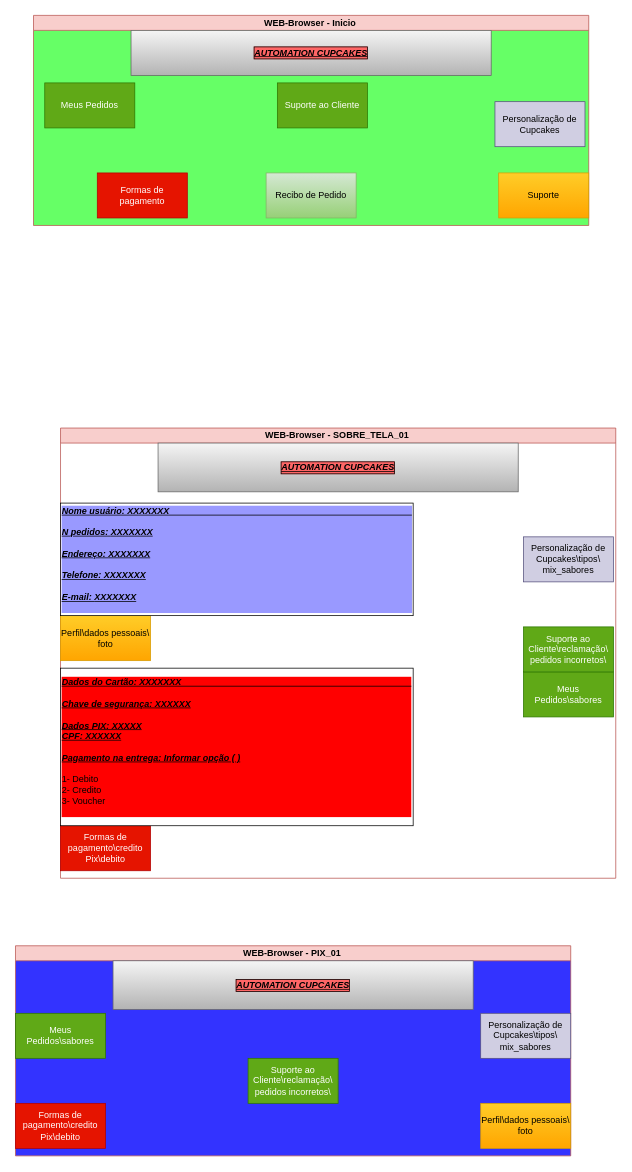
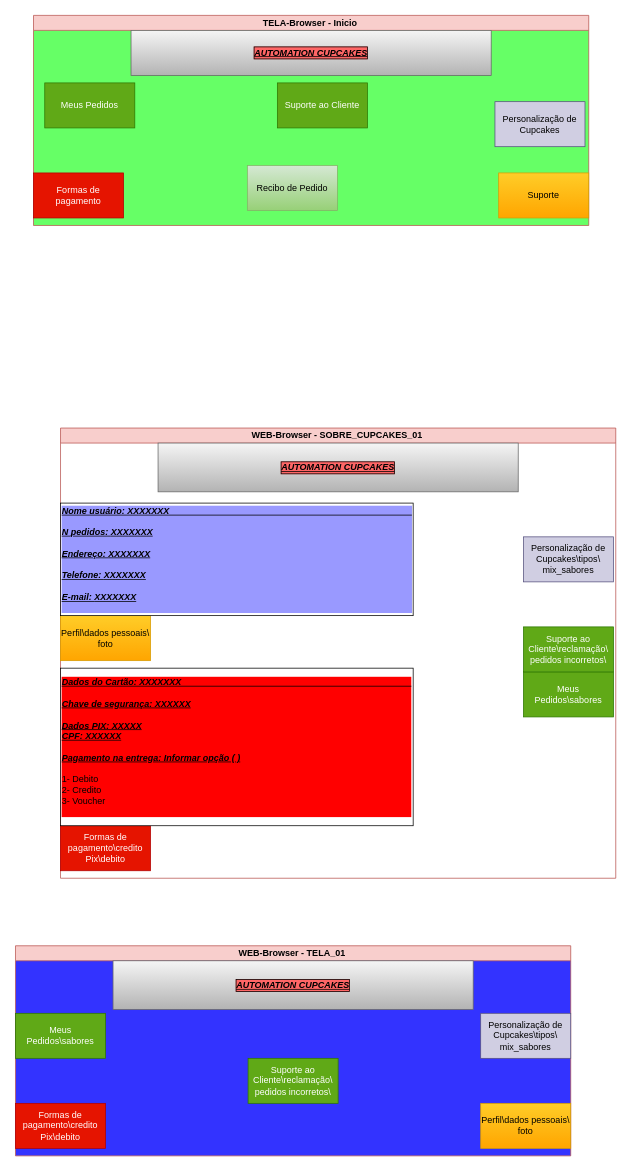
  <mxCell id="0" />
  <mxCell id="1" parent="0" />
- <mxCell id="2" value="WEB-Browser - Inicio&amp;nbsp;" style="swimlane;html=1;startSize=20;horizontal=1;containerType=tree;glass=0;fillColor=#f8cecc;strokeColor=#b85450;swimlaneFillColor=#66FF66;gradientColor=none;" parent="1" vertex="1"><mxGeometry x="44" y="20" width="740" height="280" as="geometry" /></mxCell>
+ <mxCell id="2" value="TELA-Browser - Inicio&amp;nbsp;" style="swimlane;html=1;startSize=20;horizontal=1;containerType=tree;glass=0;fillColor=#f8cecc;strokeColor=#b85450;swimlaneFillColor=#66FF66;gradientColor=none;" parent="1" vertex="1"><mxGeometry x="44" y="20" width="740" height="280" as="geometry" /></mxCell>
  <mxCell id="3" value="Meus Pedidos" style="rounded=0;whiteSpace=wrap;html=1;fillColor=#60a917;fontColor=#ffffff;strokeColor=#2D7600;" vertex="1" parent="2"><mxGeometry x="15" y="90" width="120" height="60" as="geometry" /></mxCell>
- <mxCell id="4" value="Formas de pagamento" style="rounded=0;whiteSpace=wrap;html=1;fillColor=#e51400;fontColor=#ffffff;strokeColor=#B20000;" vertex="1" parent="2"><mxGeometry x="85" y="210" width="120" height="60" as="geometry" /></mxCell>
+ <mxCell id="4" value="Formas de pagamento" style="rounded=0;whiteSpace=wrap;html=1;fillColor=#e51400;fontColor=#ffffff;strokeColor=#B20000;" vertex="1" parent="2"><mxGeometry y="210" width="120" height="60" as="geometry" /></mxCell>
  <mxCell id="5" value="Personalização de Cupcakes" style="rounded=0;whiteSpace=wrap;html=1;fillColor=#d0cee2;strokeColor=#56517e;" vertex="1" parent="2"><mxGeometry x="615" y="115" width="120" height="60" as="geometry" /></mxCell>
  <mxCell id="6" value="Suporte ao Cliente" style="rounded=0;whiteSpace=wrap;html=1;fillColor=#60a917;fontColor=#ffffff;strokeColor=#2D7600;" vertex="1" parent="2"><mxGeometry x="325" y="90" width="120" height="60" as="geometry" /></mxCell>
  <mxCell id="7" value="Suporte" style="rounded=0;whiteSpace=wrap;html=1;fillColor=#ffcd28;strokeColor=#d79b00;gradientColor=#ffa500;" vertex="1" parent="2"><mxGeometry x="620" y="210" width="120" height="60" as="geometry" /></mxCell>
  <mxCell id="8" value="AUTOMATION CUPCAKES" style="rounded=0;whiteSpace=wrap;html=1;fontStyle=7;labelBackgroundColor=#FF6666;labelBorderColor=default;fillColor=#f5f5f5;gradientColor=#b3b3b3;strokeColor=#666666;" vertex="1" parent="2"><mxGeometry x="130" y="20" width="480" height="60" as="geometry" /></mxCell>
- <mxCell id="9" value="Recibo de Pedido" style="rounded=0;whiteSpace=wrap;html=1;fillColor=#d5e8d4;gradientColor=#97d077;strokeColor=#82b366;" vertex="1" parent="2"><mxGeometry x="310" y="210" width="120" height="60" as="geometry" /></mxCell>
- <mxCell id="10" value="WEB-Browser - SOBRE_TELA_01&amp;nbsp;" style="swimlane;html=1;startSize=20;horizontal=1;containerType=tree;glass=0;fillColor=#f8cecc;strokeColor=#b85450;swimlaneFillColor=#FFFFFF;" vertex="1" parent="1"><mxGeometry x="80" y="570" width="740" height="600" as="geometry" /></mxCell>
+ <mxCell id="9" value="Recibo de Pedido" style="rounded=0;whiteSpace=wrap;html=1;fillColor=#d5e8d4;gradientColor=#97d077;strokeColor=#82b366;" vertex="1" parent="2"><mxGeometry x="285" y="200" width="120" height="60" as="geometry" /></mxCell>
+ <mxCell id="10" value="WEB-Browser - SOBRE_CUPCAKES_01&amp;nbsp;" style="swimlane;html=1;startSize=20;horizontal=1;containerType=tree;glass=0;fillColor=#f8cecc;strokeColor=#b85450;swimlaneFillColor=#FFFFFF;" vertex="1" parent="1"><mxGeometry x="80" y="570" width="740" height="600" as="geometry" /></mxCell>
  <mxCell id="11" value="Meus Pedidos\sabores" style="rounded=0;whiteSpace=wrap;html=1;fillColor=#60a917;fontColor=#ffffff;strokeColor=#2D7600;" vertex="1" parent="10"><mxGeometry x="617" y="325" width="120" height="60" as="geometry" /></mxCell>
  <mxCell id="12" value="Formas de pagamento\credito&lt;div&gt;Pix\debito&lt;/div&gt;" style="rounded=0;whiteSpace=wrap;html=1;fillColor=#e51400;fontColor=#ffffff;strokeColor=#B20000;" vertex="1" parent="10"><mxGeometry y="530" width="120" height="60" as="geometry" /></mxCell>
  <mxCell id="13" value="Personalização de Cupcakes\tipos\&lt;div&gt;mix_sabores&lt;/div&gt;" style="rounded=0;whiteSpace=wrap;html=1;fillColor=#d0cee2;strokeColor=#56517e;" vertex="1" parent="10"><mxGeometry x="617" y="145" width="120" height="60" as="geometry" /></mxCell>
  <mxCell id="14" value="Suporte ao Cliente\reclamação\&lt;div&gt;pedidos incorretos\&lt;/div&gt;" style="rounded=0;whiteSpace=wrap;html=1;fillColor=#60a917;fontColor=#ffffff;strokeColor=#2D7600;" vertex="1" parent="10"><mxGeometry x="617" y="265" width="120" height="60" as="geometry" /></mxCell>
  <mxCell id="15" value="Perfil\dados pessoais\&lt;div&gt;foto&lt;/div&gt;" style="rounded=0;whiteSpace=wrap;html=1;fillColor=#ffcd28;strokeColor=#d79b00;gradientColor=#ffa500;" vertex="1" parent="10"><mxGeometry y="250" width="120" height="60" as="geometry" /></mxCell>
  <mxCell id="16" value="AUTOMATION CUPCAKES" style="rounded=0;whiteSpace=wrap;html=1;fontStyle=7;labelBackgroundColor=#FF6666;labelBorderColor=default;fillColor=#f5f5f5;gradientColor=#b3b3b3;strokeColor=#666666;" vertex="1" parent="10"><mxGeometry x="130" y="20" width="480" height="65" as="geometry" /></mxCell>
  <mxCell id="17" value="&lt;b&gt;&lt;i&gt;&lt;u&gt;Nome usuário: XXXXXXX&amp;nbsp; &amp;nbsp; &amp;nbsp; &amp;nbsp; &amp;nbsp; &amp;nbsp; &amp;nbsp; &amp;nbsp; &amp;nbsp; &amp;nbsp; &amp;nbsp; &amp;nbsp; &amp;nbsp; &amp;nbsp; &amp;nbsp; &amp;nbsp; &amp;nbsp; &amp;nbsp; &amp;nbsp; &amp;nbsp; &amp;nbsp; &amp;nbsp; &amp;nbsp; &amp;nbsp; &amp;nbsp; &amp;nbsp; &amp;nbsp; &amp;nbsp; &amp;nbsp; &amp;nbsp; &amp;nbsp; &amp;nbsp; &amp;nbsp; &amp;nbsp; &amp;nbsp; &amp;nbsp; &amp;nbsp; &amp;nbsp; &amp;nbsp; &amp;nbsp; &amp;nbsp; &amp;nbsp; &amp;nbsp; &amp;nbsp; &amp;nbsp; &amp;nbsp; &amp;nbsp; &amp;nbsp; &amp;nbsp;&lt;/u&gt;&lt;/i&gt;&lt;/b&gt;&lt;div&gt;&lt;b&gt;&lt;i&gt;&lt;u&gt;&lt;br&gt;&lt;/u&gt;&lt;/i&gt;&lt;/b&gt;&lt;div&gt;&lt;b&gt;&lt;i&gt;&lt;u&gt;N pedidos:&amp;nbsp;&lt;span style=&quot;&quot;&gt;XXXXXXX&lt;/span&gt;&lt;/u&gt;&lt;/i&gt;&lt;/b&gt;&lt;/div&gt;&lt;div&gt;&lt;b&gt;&lt;i&gt;&lt;u&gt;&lt;span style=&quot;&quot;&gt;&lt;br&gt;&lt;/span&gt;&lt;/u&gt;&lt;/i&gt;&lt;/b&gt;&lt;/div&gt;&lt;div&gt;&lt;b&gt;&lt;i&gt;&lt;u&gt;Endereço:&amp;nbsp;&lt;span style=&quot;&quot;&gt;XXXXXXX&lt;/span&gt;&lt;/u&gt;&lt;/i&gt;&lt;/b&gt;&lt;/div&gt;&lt;div&gt;&lt;b&gt;&lt;i&gt;&lt;u&gt;&lt;span style=&quot;&quot;&gt;&lt;br&gt;&lt;/span&gt;&lt;/u&gt;&lt;/i&gt;&lt;/b&gt;&lt;/div&gt;&lt;div&gt;&lt;b&gt;&lt;i&gt;&lt;u&gt;Telefone:&amp;nbsp;&lt;span style=&quot;&quot;&gt;XXXXXXX&lt;/span&gt;&lt;/u&gt;&lt;/i&gt;&lt;/b&gt;&lt;/div&gt;&lt;div&gt;&lt;b&gt;&lt;i&gt;&lt;u&gt;&lt;span style=&quot;&quot;&gt;&lt;br&gt;&lt;/span&gt;&lt;/u&gt;&lt;/i&gt;&lt;/b&gt;&lt;/div&gt;&lt;div&gt;&lt;b&gt;&lt;i&gt;&lt;u&gt;E-mail:&amp;nbsp;&lt;span style=&quot;&quot;&gt;XXXXXXX&lt;/span&gt;&lt;/u&gt;&lt;/i&gt;&lt;/b&gt;&lt;/div&gt;&lt;/div&gt;&lt;div&gt;&lt;b&gt;&lt;i&gt;&lt;u&gt;&lt;span style=&quot;&quot;&gt;&lt;br&gt;&lt;/span&gt;&lt;/u&gt;&lt;/i&gt;&lt;/b&gt;&lt;/div&gt;" style="rounded=0;whiteSpace=wrap;html=1;align=left;labelBackgroundColor=#9999FF;" vertex="1" parent="10"><mxGeometry y="100" width="470" height="150" as="geometry" /></mxCell>
  <mxCell id="18" value="&lt;b&gt;&lt;i&gt;&lt;u&gt;Dados do Cartão: XXXXXXX&amp;nbsp; &amp;nbsp; &amp;nbsp; &amp;nbsp; &amp;nbsp; &amp;nbsp; &amp;nbsp; &amp;nbsp; &amp;nbsp; &amp;nbsp; &amp;nbsp; &amp;nbsp; &amp;nbsp; &amp;nbsp; &amp;nbsp; &amp;nbsp; &amp;nbsp; &amp;nbsp; &amp;nbsp; &amp;nbsp; &amp;nbsp; &amp;nbsp; &amp;nbsp; &amp;nbsp; &amp;nbsp; &amp;nbsp; &amp;nbsp; &amp;nbsp; &amp;nbsp; &amp;nbsp; &amp;nbsp; &amp;nbsp; &amp;nbsp; &amp;nbsp; &amp;nbsp; &amp;nbsp; &amp;nbsp; &amp;nbsp; &amp;nbsp; &amp;nbsp; &amp;nbsp; &amp;nbsp; &amp;nbsp; &amp;nbsp; &amp;nbsp; &amp;nbsp;&amp;nbsp;&lt;/u&gt;&lt;/i&gt;&lt;/b&gt;&lt;div&gt;&lt;b&gt;&lt;i&gt;&lt;u&gt;&lt;br&gt;&lt;/u&gt;&lt;/i&gt;&lt;/b&gt;&lt;div&gt;&lt;b&gt;&lt;i&gt;&lt;u&gt;Chave de segurança: XXXXXX&lt;/u&gt;&lt;/i&gt;&lt;/b&gt;&lt;/div&gt;&lt;div&gt;&lt;b&gt;&lt;i&gt;&lt;u&gt;&lt;span style=&quot;&quot;&gt;&lt;br&gt;&lt;/span&gt;&lt;/u&gt;&lt;/i&gt;&lt;/b&gt;&lt;/div&gt;&lt;div&gt;&lt;b&gt;&lt;i&gt;&lt;u&gt;Dados PIX: XXXXX&lt;/u&gt;&lt;/i&gt;&lt;/b&gt;&lt;/div&gt;&lt;div&gt;&lt;b&gt;&lt;i&gt;&lt;u&gt;CPF: XXXXXX&lt;/u&gt;&lt;/i&gt;&lt;/b&gt;&lt;/div&gt;&lt;div&gt;&lt;b&gt;&lt;i&gt;&lt;u&gt;&lt;span style=&quot;&quot;&gt;&lt;br&gt;&lt;/span&gt;&lt;/u&gt;&lt;/i&gt;&lt;/b&gt;&lt;/div&gt;&lt;div&gt;&lt;b&gt;&lt;i&gt;&lt;u&gt;Pagamento na entrega: Informar opção ( )&lt;/u&gt;&lt;/i&gt;&lt;/b&gt;&lt;/div&gt;&lt;div&gt;&lt;br&gt;&lt;/div&gt;&lt;/div&gt;&lt;div&gt;1- Debito&lt;/div&gt;&lt;div&gt;2- Credito&lt;/div&gt;&lt;div&gt;3- Voucher&lt;/div&gt;&lt;div&gt;&lt;b&gt;&lt;i&gt;&lt;u&gt;&lt;span style=&quot;&quot;&gt;&lt;br&gt;&lt;/span&gt;&lt;/u&gt;&lt;/i&gt;&lt;/b&gt;&lt;/div&gt;" style="rounded=0;whiteSpace=wrap;html=1;align=left;labelBackgroundColor=#FF0000;" vertex="1" parent="10"><mxGeometry y="320" width="470" height="210" as="geometry" /></mxCell>
- <mxCell id="19" value="WEB-Browser - PIX_01&amp;nbsp;" style="swimlane;html=1;startSize=20;horizontal=1;containerType=tree;glass=0;fillColor=#f8cecc;strokeColor=#b85450;swimlaneFillColor=#3333FF;" vertex="1" parent="1"><mxGeometry x="20" y="1260" width="740" height="280" as="geometry" /></mxCell>
+ <mxCell id="19" value="WEB-Browser - TELA_01&amp;nbsp;" style="swimlane;html=1;startSize=20;horizontal=1;containerType=tree;glass=0;fillColor=#f8cecc;strokeColor=#b85450;swimlaneFillColor=#3333FF;" vertex="1" parent="1"><mxGeometry x="20" y="1260" width="740" height="280" as="geometry" /></mxCell>
  <mxCell id="20" value="Meus Pedidos\sabores" style="rounded=0;whiteSpace=wrap;html=1;fillColor=#60a917;fontColor=#ffffff;strokeColor=#2D7600;" vertex="1" parent="19"><mxGeometry y="90" width="120" height="60" as="geometry" /></mxCell>
  <mxCell id="21" value="Formas de pagamento\credito&lt;div&gt;Pix\debito&lt;/div&gt;" style="rounded=0;whiteSpace=wrap;html=1;fillColor=#e51400;fontColor=#ffffff;strokeColor=#B20000;" vertex="1" parent="19"><mxGeometry y="210" width="120" height="60" as="geometry" /></mxCell>
  <mxCell id="22" value="Personalização de Cupcakes\tipos\&lt;div&gt;mix_sabores&lt;/div&gt;" style="rounded=0;whiteSpace=wrap;html=1;fillColor=#d0cee2;strokeColor=#56517e;" vertex="1" parent="19"><mxGeometry x="620" y="90" width="120" height="60" as="geometry" /></mxCell>
  <mxCell id="23" value="Suporte ao Cliente\reclamação\&lt;div&gt;pedidos incorretos\&lt;/div&gt;" style="rounded=0;whiteSpace=wrap;html=1;fillColor=#60a917;fontColor=#ffffff;strokeColor=#2D7600;" vertex="1" parent="19"><mxGeometry x="310" y="150" width="120" height="60" as="geometry" /></mxCell>
  <mxCell id="24" value="Perfil\dados pessoais\&lt;div&gt;foto&lt;/div&gt;" style="rounded=0;whiteSpace=wrap;html=1;fillColor=#ffcd28;strokeColor=#d79b00;gradientColor=#ffa500;" vertex="1" parent="19"><mxGeometry x="620" y="210" width="120" height="60" as="geometry" /></mxCell>
  <mxCell id="25" value="AUTOMATION CUPCAKES" style="rounded=0;whiteSpace=wrap;html=1;fontStyle=7;labelBackgroundColor=#FF6666;labelBorderColor=default;fillColor=#f5f5f5;gradientColor=#b3b3b3;strokeColor=#666666;" vertex="1" parent="19"><mxGeometry x="130" y="20" width="480" height="65" as="geometry" /></mxCell>
